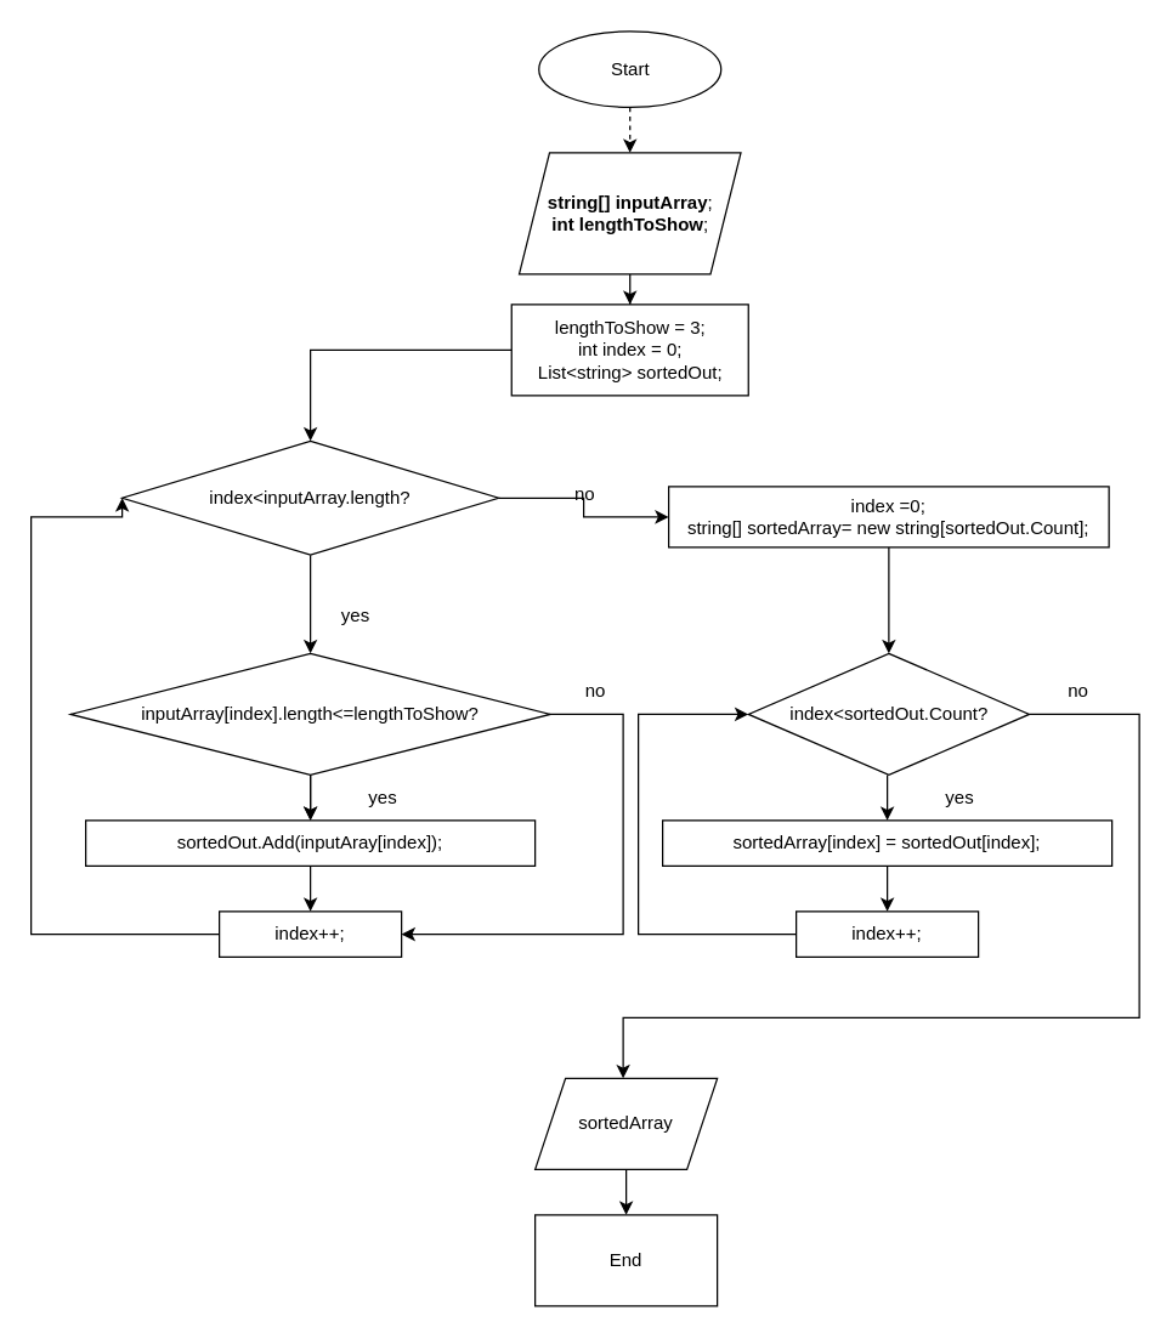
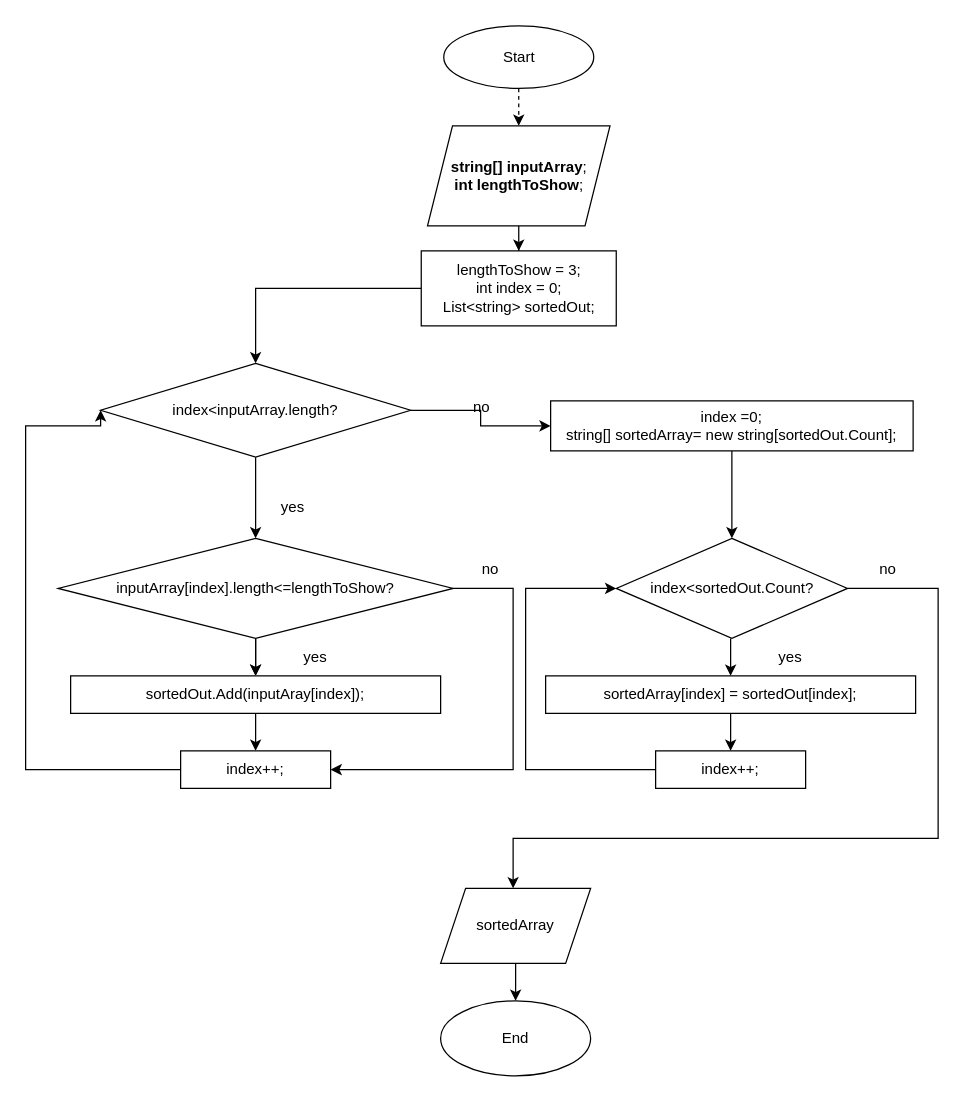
  <mxCell id="0" />
  <mxCell id="1" parent="0" />
  <mxCell id="2" style="edgeStyle=orthogonalEdgeStyle;rounded=0;orthogonalLoop=1;jettySize=auto;html=1;exitX=0.5;exitY=1;exitDx=0;exitDy=0;entryX=0.5;entryY=0;entryDx=0;entryDy=0;dashed=1;" edge="1" parent="1" source="3" target="5"><mxGeometry relative="1" as="geometry" /></mxCell>
  <mxCell id="3" value="Start" style="ellipse;whiteSpace=wrap;html=1;" vertex="1" parent="1"><mxGeometry x="354.5" y="20" width="120" height="50" as="geometry" /></mxCell>
  <mxCell id="4" value="" style="edgeStyle=orthogonalEdgeStyle;rounded=0;orthogonalLoop=1;jettySize=auto;html=1;" edge="1" parent="1" source="5" target="7"><mxGeometry relative="1" as="geometry" /></mxCell>
  <mxCell id="5" value="&lt;b&gt;string[] inputArray&lt;/b&gt;;&lt;br&gt;&lt;b&gt;int lengthToShow&lt;/b&gt;;" style="shape=parallelogram;perimeter=parallelogramPerimeter;whiteSpace=wrap;html=1;fixedSize=1;" vertex="1" parent="1"><mxGeometry x="341.5" y="100" width="146" height="80" as="geometry" /></mxCell>
  <mxCell id="6" value="" style="edgeStyle=orthogonalEdgeStyle;rounded=0;orthogonalLoop=1;jettySize=auto;html=1;" edge="1" parent="1" source="7" target="10"><mxGeometry relative="1" as="geometry" /></mxCell>
  <mxCell id="7" value="lengthToShow = 3;&lt;br&gt;int index = 0;&lt;br&gt;List&amp;lt;string&amp;gt; sortedOut;" style="whiteSpace=wrap;html=1;" vertex="1" parent="1"><mxGeometry x="336.5" y="200" width="156" height="60" as="geometry" /></mxCell>
  <mxCell id="8" value="" style="edgeStyle=orthogonalEdgeStyle;rounded=0;orthogonalLoop=1;jettySize=auto;html=1;entryX=0.5;entryY=0;entryDx=0;entryDy=0;" edge="1" parent="1" source="10" target="13"><mxGeometry relative="1" as="geometry"><mxPoint x="204" y="420" as="targetPoint" /></mxGeometry></mxCell>
  <mxCell id="9" value="" style="edgeStyle=orthogonalEdgeStyle;rounded=0;orthogonalLoop=1;jettySize=auto;html=1;" edge="1" parent="1" source="10" target="22"><mxGeometry relative="1" as="geometry" /></mxCell>
  <mxCell id="10" value="index&amp;lt;inputArray.length?" style="rhombus;whiteSpace=wrap;html=1;" vertex="1" parent="1"><mxGeometry x="80" y="290" width="248" height="75" as="geometry" /></mxCell>
  <mxCell id="11" value="" style="edgeStyle=orthogonalEdgeStyle;rounded=0;orthogonalLoop=1;jettySize=auto;html=1;" edge="1" parent="1" source="13" target="16"><mxGeometry relative="1" as="geometry" /></mxCell>
  <mxCell id="12" style="edgeStyle=orthogonalEdgeStyle;rounded=0;orthogonalLoop=1;jettySize=auto;html=1;entryX=1;entryY=0.5;entryDx=0;entryDy=0;" edge="1" parent="1" source="13" target="18"><mxGeometry relative="1" as="geometry"><mxPoint x="390" y="550" as="targetPoint" /><Array as="points"><mxPoint x="410" y="470" /><mxPoint x="410" y="615" /></Array></mxGeometry></mxCell>
  <mxCell id="13" value="inputArray[index].length&amp;lt;=lengthToShow?" style="rhombus;whiteSpace=wrap;html=1;" vertex="1" parent="1"><mxGeometry x="46" y="430" width="316" height="80" as="geometry" /></mxCell>
  <mxCell id="14" style="edgeStyle=orthogonalEdgeStyle;rounded=0;orthogonalLoop=1;jettySize=auto;html=1;entryX=0;entryY=0.5;entryDx=0;entryDy=0;startArrow=none;" edge="1" parent="1" source="18" target="10"><mxGeometry relative="1" as="geometry"><mxPoint x="-50" y="340" as="targetPoint" /><Array as="points"><mxPoint x="20" y="615" /><mxPoint x="20" y="340" /></Array></mxGeometry></mxCell>
  <mxCell id="15" value="" style="edgeStyle=orthogonalEdgeStyle;rounded=0;orthogonalLoop=1;jettySize=auto;html=1;" edge="1" parent="1" source="16" target="18"><mxGeometry relative="1" as="geometry" /></mxCell>
  <mxCell id="16" value="sortedOut.Add(inputAray[index]);" style="whiteSpace=wrap;html=1;" vertex="1" parent="1"><mxGeometry x="56" y="540" width="296" height="30" as="geometry" /></mxCell>
  <mxCell id="17" value="yes" style="text;html=1;strokeColor=none;fillColor=none;align=center;verticalAlign=middle;whiteSpace=wrap;rounded=0;" vertex="1" parent="1"><mxGeometry x="222" y="510" width="60" height="30" as="geometry" /></mxCell>
  <mxCell id="18" value="index++;" style="whiteSpace=wrap;html=1;" vertex="1" parent="1"><mxGeometry x="144" y="600" width="120" height="30" as="geometry" /></mxCell>
  <mxCell id="19" value="no" style="text;html=1;strokeColor=none;fillColor=none;align=center;verticalAlign=middle;whiteSpace=wrap;rounded=0;" vertex="1" parent="1"><mxGeometry x="362" y="440" width="60" height="30" as="geometry" /></mxCell>
  <mxCell id="20" value="yes" style="text;html=1;strokeColor=none;fillColor=none;align=center;verticalAlign=middle;whiteSpace=wrap;rounded=0;" vertex="1" parent="1"><mxGeometry x="204" y="390" width="60" height="30" as="geometry" /></mxCell>
  <mxCell id="21" value="" style="edgeStyle=orthogonalEdgeStyle;rounded=0;orthogonalLoop=1;jettySize=auto;html=1;" edge="1" parent="1" source="22" target="23"><mxGeometry relative="1" as="geometry" /></mxCell>
  <mxCell id="22" value="index =0;&lt;br&gt;string[] sortedArray= new string[sortedOut.Count];" style="whiteSpace=wrap;html=1;" vertex="1" parent="1"><mxGeometry x="440" y="320" width="290" height="40" as="geometry" /></mxCell>
  <mxCell id="23" value="index&amp;lt;sortedOut.Count?" style="rhombus;whiteSpace=wrap;html=1;" vertex="1" parent="1"><mxGeometry x="492.5" y="430" width="185" height="80" as="geometry" /></mxCell>
  <mxCell id="24" value="" style="edgeStyle=orthogonalEdgeStyle;rounded=0;orthogonalLoop=1;jettySize=auto;html=1;" edge="1" parent="1"><mxGeometry relative="1" as="geometry"><mxPoint x="204" y="510" as="sourcePoint" /><mxPoint x="204" y="540" as="targetPoint" /></mxGeometry></mxCell>
  <mxCell id="25" style="edgeStyle=orthogonalEdgeStyle;rounded=0;orthogonalLoop=1;jettySize=auto;html=1;exitX=1;exitY=0.5;exitDx=0;exitDy=0;" edge="1" parent="1" source="23"><mxGeometry relative="1" as="geometry"><mxPoint x="410" y="710" as="targetPoint" /><mxPoint x="673" y="472" as="sourcePoint" /><Array as="points"><mxPoint x="750" y="470" /><mxPoint x="750" y="670" /><mxPoint x="410" y="670" /></Array></mxGeometry></mxCell>
  <mxCell id="26" style="edgeStyle=orthogonalEdgeStyle;rounded=0;orthogonalLoop=1;jettySize=auto;html=1;startArrow=none;entryX=0;entryY=0.5;entryDx=0;entryDy=0;" edge="1" parent="1" source="30" target="23"><mxGeometry relative="1" as="geometry"><mxPoint x="490" y="470" as="targetPoint" /><Array as="points"><mxPoint x="420" y="615" /><mxPoint x="420" y="470" /></Array></mxGeometry></mxCell>
  <mxCell id="27" value="" style="edgeStyle=orthogonalEdgeStyle;rounded=0;orthogonalLoop=1;jettySize=auto;html=1;" edge="1" parent="1" source="28" target="30"><mxGeometry relative="1" as="geometry" /></mxCell>
  <mxCell id="28" value="sortedArray[index] = sortedOut[index];" style="whiteSpace=wrap;html=1;" vertex="1" parent="1"><mxGeometry x="436" y="540" width="296" height="30" as="geometry" /></mxCell>
  <mxCell id="29" value="yes" style="text;html=1;strokeColor=none;fillColor=none;align=center;verticalAlign=middle;whiteSpace=wrap;rounded=0;" vertex="1" parent="1"><mxGeometry x="602" y="510" width="60" height="30" as="geometry" /></mxCell>
  <mxCell id="30" value="index++;" style="whiteSpace=wrap;html=1;" vertex="1" parent="1"><mxGeometry x="524" y="600" width="120" height="30" as="geometry" /></mxCell>
  <mxCell id="31" value="no" style="text;html=1;strokeColor=none;fillColor=none;align=center;verticalAlign=middle;whiteSpace=wrap;rounded=0;" vertex="1" parent="1"><mxGeometry x="680" y="440" width="60" height="30" as="geometry" /></mxCell>
  <mxCell id="32" value="" style="edgeStyle=orthogonalEdgeStyle;rounded=0;orthogonalLoop=1;jettySize=auto;html=1;" edge="1" parent="1"><mxGeometry relative="1" as="geometry"><mxPoint x="584" y="510" as="sourcePoint" /><mxPoint x="584" y="540" as="targetPoint" /></mxGeometry></mxCell>
  <mxCell id="33" value="" style="edgeStyle=orthogonalEdgeStyle;rounded=0;orthogonalLoop=1;jettySize=auto;html=1;" edge="1" parent="1" source="34" target="35"><mxGeometry relative="1" as="geometry" /></mxCell>
  <mxCell id="34" value="sortedArray" style="shape=parallelogram;perimeter=parallelogramPerimeter;whiteSpace=wrap;html=1;fixedSize=1;" vertex="1" parent="1"><mxGeometry x="352" y="710" width="120" height="60" as="geometry" /></mxCell>
- <mxCell id="35" value="End" style="whiteSpace=wrap;html=1;rounded=0;" vertex="1" parent="1"><mxGeometry x="352" y="800" width="120" height="60" as="geometry" /></mxCell>
+ <mxCell id="35" value="End" style="ellipse;whiteSpace=wrap;html=1;" vertex="1" parent="1"><mxGeometry x="352" y="800" width="120" height="60" as="geometry" /></mxCell>
  <mxCell id="36" value="no" style="text;html=1;strokeColor=none;fillColor=none;align=center;verticalAlign=middle;whiteSpace=wrap;rounded=0;" vertex="1" parent="1"><mxGeometry x="354.5" y="310" width="60" height="30" as="geometry" /></mxCell>
